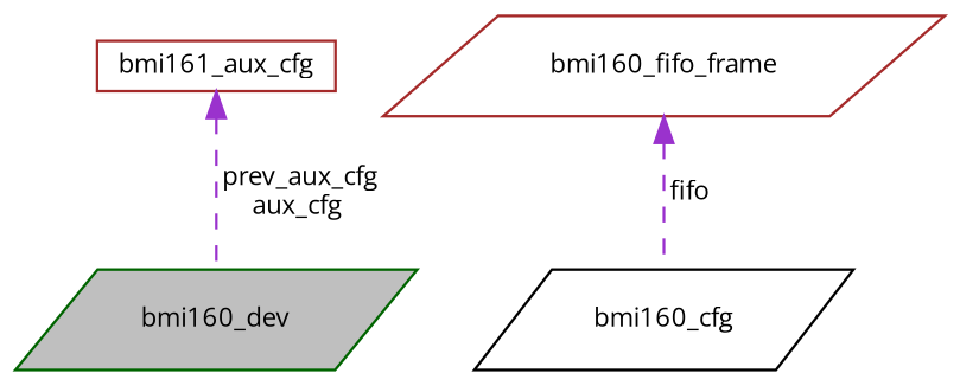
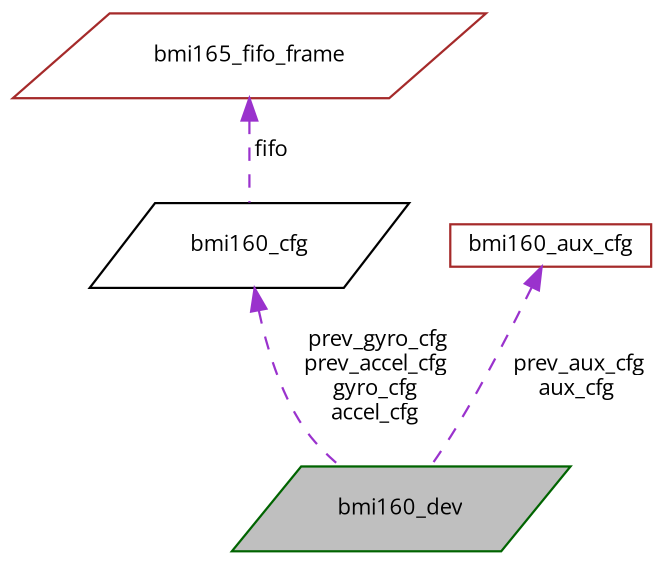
  digraph {
    fontname="Open Sans"
    node [color=brown fillcolor=white fontname="Open Sans" fontsize=10 shape=parallelogram style=filled]
    edge [color=darkorchid3 dir=back fontname="Open Sans" fontsize=10 labelfontname=Helvetica labelfontsize=10 style=dashed]
    n1 [color=darkgreen fillcolor=grey75 fontcolor=black height=0.2 label=bmi160_dev width=0.4]
    n2 [color=black height=0.2 label=bmi160_cfg width=0.4]
-   n3 [height=0.2 label=bmi160_fifo_frame width=0.4]
-   n4 [height=0.2 label=bmi161_aux_cfg shape=box width=0.4]
+   n3 [height=0.2 label=bmi165_fifo_frame width=0.4]
+   n4 [height=0.2 label=bmi160_aux_cfg shape=box width=0.4]
+   n2 -> n1 [label=" prev_gyro_cfg\nprev_accel_cfg\ngyro_cfg\naccel_cfg"]
    n3 -> n2 [label=" fifo"]
    n4 -> n1 [label=" prev_aux_cfg\naux_cfg"]
  }
